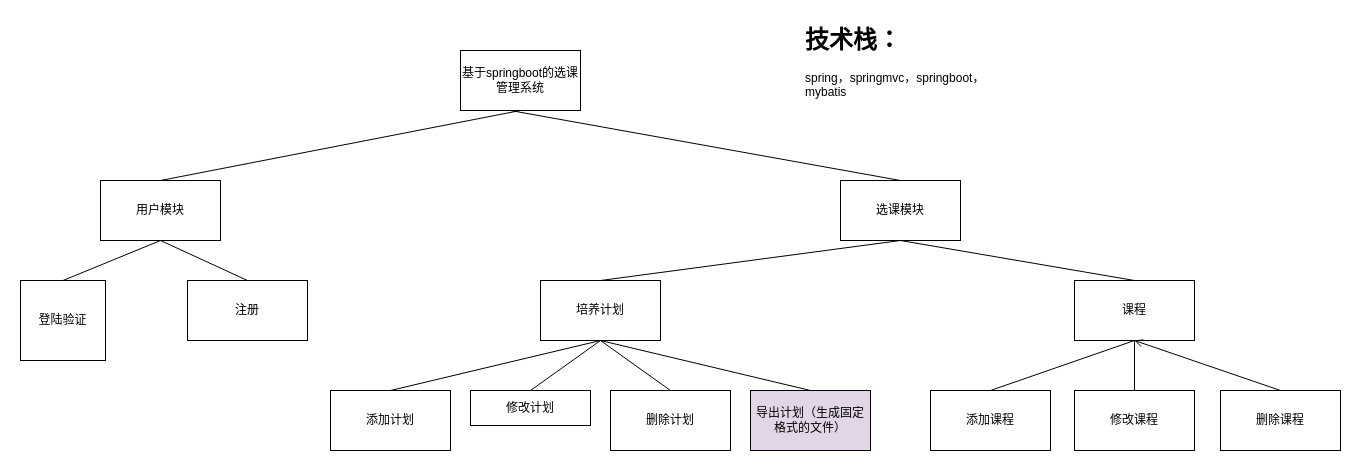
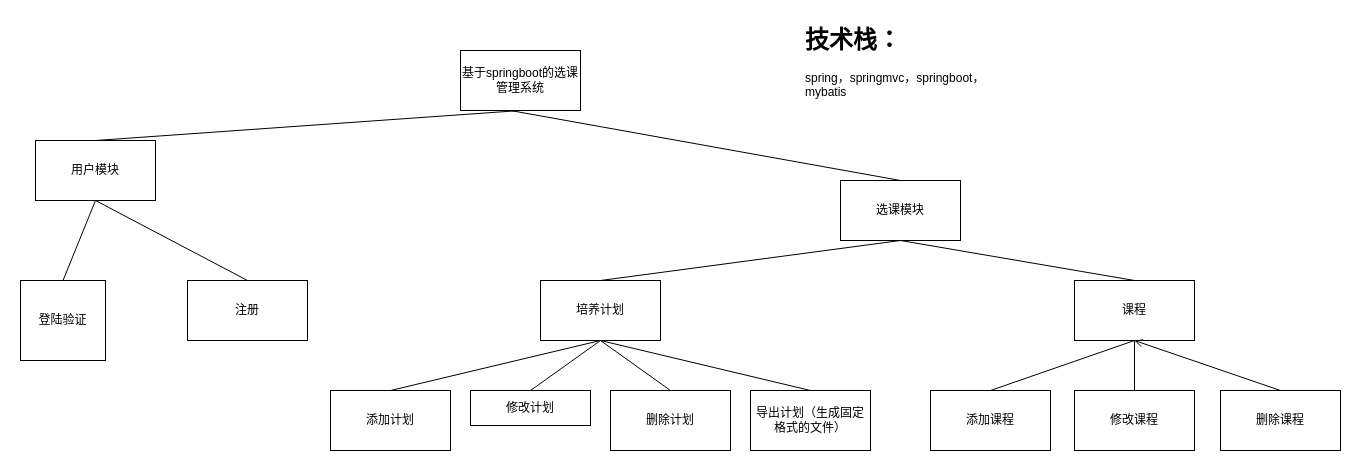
  <mxCell id="0" />
  <mxCell id="1" parent="0" />
  <mxCell id="2" value="基于springboot的选课管理系统" style="rounded=0;whiteSpace=wrap;html=1;" parent="1" vertex="1"><mxGeometry x="460" y="50" width="120" height="60" as="geometry" /></mxCell>
  <mxCell id="3" style="edgeStyle=none;rounded=0;orthogonalLoop=1;jettySize=auto;html=1;exitX=0.5;exitY=1;exitDx=0;exitDy=0;entryX=0.5;entryY=0;entryDx=0;entryDy=0;endArrow=none;endFill=0;" parent="1" source="4" target="7" edge="1"><mxGeometry relative="1" as="geometry" /></mxCell>
- <mxCell id="4" value="用户模块" style="rounded=0;whiteSpace=wrap;html=1;" parent="1" vertex="1"><mxGeometry x="100" y="180" width="120" height="60" as="geometry" /></mxCell>
+ <mxCell id="4" value="用户模块" style="rounded=0;whiteSpace=wrap;html=1;" parent="1" vertex="1"><mxGeometry x="35" y="140" width="120" height="60" as="geometry" /></mxCell>
  <mxCell id="5" value="" style="edgeStyle=none;rounded=0;orthogonalLoop=1;jettySize=auto;html=1;endArrow=none;endFill=0;exitX=0.5;exitY=0;exitDx=0;exitDy=0;" parent="1" source="6" edge="1"><mxGeometry relative="1" as="geometry"><mxPoint x="510" y="110" as="targetPoint" /></mxGeometry></mxCell>
  <mxCell id="6" value="选课模块" style="rounded=0;whiteSpace=wrap;html=1;" parent="1" vertex="1"><mxGeometry x="840" y="180" width="120" height="60" as="geometry" /></mxCell>
  <mxCell id="7" value="登陆验证" style="rounded=0;whiteSpace=wrap;html=1;" parent="1" vertex="1"><mxGeometry x="20" y="280" width="85" height="80" as="geometry" /></mxCell>
  <mxCell id="8" style="edgeStyle=none;rounded=0;orthogonalLoop=1;jettySize=auto;html=1;exitX=0.5;exitY=0;exitDx=0;exitDy=0;entryX=0.5;entryY=1;entryDx=0;entryDy=0;endArrow=none;endFill=0;" parent="1" source="9" target="4" edge="1"><mxGeometry relative="1" as="geometry" /></mxCell>
  <mxCell id="9" value="注册" style="rounded=0;whiteSpace=wrap;html=1;" parent="1" vertex="1"><mxGeometry x="187" y="280" width="120" height="60" as="geometry" /></mxCell>
  <mxCell id="10" style="edgeStyle=none;rounded=0;orthogonalLoop=1;jettySize=auto;html=1;exitX=0.5;exitY=0;exitDx=0;exitDy=0;entryX=0.5;entryY=1;entryDx=0;entryDy=0;endArrow=none;endFill=0;" parent="1" source="11" target="6" edge="1"><mxGeometry relative="1" as="geometry" /></mxCell>
  <mxCell id="11" value="培养计划" style="rounded=0;whiteSpace=wrap;html=1;" parent="1" vertex="1"><mxGeometry x="540" y="280" width="120" height="60" as="geometry" /></mxCell>
  <mxCell id="12" style="edgeStyle=none;rounded=0;orthogonalLoop=1;jettySize=auto;html=1;exitX=0.5;exitY=0;exitDx=0;exitDy=0;endArrow=none;endFill=0;" parent="1" source="13" edge="1"><mxGeometry relative="1" as="geometry"><mxPoint x="900" y="240" as="targetPoint" /></mxGeometry></mxCell>
  <mxCell id="13" value="课程" style="rounded=0;whiteSpace=wrap;html=1;" parent="1" vertex="1"><mxGeometry x="1074" y="280" width="120" height="60" as="geometry" /></mxCell>
  <mxCell id="14" style="edgeStyle=none;rounded=0;orthogonalLoop=1;jettySize=auto;html=1;exitX=0.5;exitY=0;exitDx=0;exitDy=0;entryX=0.5;entryY=1;entryDx=0;entryDy=0;endArrow=none;endFill=0;" parent="1" source="15" target="11" edge="1"><mxGeometry relative="1" as="geometry" /></mxCell>
  <mxCell id="15" value="添加计划" style="rounded=0;whiteSpace=wrap;html=1;" parent="1" vertex="1"><mxGeometry x="330" y="390" width="120" height="60" as="geometry" /></mxCell>
  <mxCell id="16" style="edgeStyle=none;rounded=0;orthogonalLoop=1;jettySize=auto;html=1;exitX=0.5;exitY=0;exitDx=0;exitDy=0;endArrow=none;endFill=0;" parent="1" source="17" edge="1"><mxGeometry relative="1" as="geometry"><mxPoint x="600" y="340" as="targetPoint" /></mxGeometry></mxCell>
  <mxCell id="17" value="修改计划" style="rounded=0;whiteSpace=wrap;html=1;" parent="1" vertex="1"><mxGeometry x="470" y="390" width="120" height="35" as="geometry" /></mxCell>
  <mxCell id="18" style="edgeStyle=none;rounded=0;orthogonalLoop=1;jettySize=auto;html=1;exitX=0.5;exitY=0;exitDx=0;exitDy=0;endArrow=none;endFill=0;" parent="1" source="19" edge="1"><mxGeometry relative="1" as="geometry"><mxPoint x="600" y="340" as="targetPoint" /></mxGeometry></mxCell>
  <mxCell id="19" value="删除计划" style="rounded=0;whiteSpace=wrap;html=1;" parent="1" vertex="1"><mxGeometry x="610" y="390" width="120" height="60" as="geometry" /></mxCell>
  <mxCell id="20" style="edgeStyle=none;rounded=0;orthogonalLoop=1;jettySize=auto;html=1;exitX=0.5;exitY=0;exitDx=0;exitDy=0;entryX=0.5;entryY=1;entryDx=0;entryDy=0;endArrow=none;endFill=0;" parent="1" source="21" target="11" edge="1"><mxGeometry relative="1" as="geometry" /></mxCell>
- <mxCell id="21" value="导出计划（生成固定格式的文件）" style="rounded=0;whiteSpace=wrap;html=1;fillColor=#e1d5e7;" parent="1" vertex="1"><mxGeometry x="750" y="390" width="120" height="60" as="geometry" /></mxCell>
+ <mxCell id="21" value="导出计划（生成固定格式的文件）" style="rounded=0;whiteSpace=wrap;html=1;" parent="1" vertex="1"><mxGeometry x="750" y="390" width="120" height="60" as="geometry" /></mxCell>
  <mxCell id="22" style="edgeStyle=none;rounded=0;orthogonalLoop=1;jettySize=auto;html=1;exitX=0.5;exitY=0;exitDx=0;exitDy=0;entryX=0.5;entryY=1;entryDx=0;entryDy=0;endArrow=none;endFill=0;" parent="1" source="23" target="13" edge="1"><mxGeometry relative="1" as="geometry" /></mxCell>
  <mxCell id="23" value="添加课程" style="rounded=0;whiteSpace=wrap;html=1;" parent="1" vertex="1"><mxGeometry x="930" y="390" width="120" height="60" as="geometry" /></mxCell>
  <mxCell id="24" style="edgeStyle=none;rounded=0;orthogonalLoop=1;jettySize=auto;html=1;exitX=0.5;exitY=0;exitDx=0;exitDy=0;entryX=0.5;entryY=1;entryDx=0;entryDy=0;endArrow=none;endFill=0;" parent="1" source="25" target="13" edge="1"><mxGeometry relative="1" as="geometry" /></mxCell>
  <mxCell id="25" value="修改课程" style="rounded=0;whiteSpace=wrap;html=1;" parent="1" vertex="1"><mxGeometry x="1074" y="390" width="120" height="60" as="geometry" /></mxCell>
  <mxCell id="26" style="edgeStyle=none;rounded=0;orthogonalLoop=1;jettySize=auto;html=1;exitX=0.5;exitY=0;exitDx=0;exitDy=0;entryX=0.5;entryY=1;entryDx=0;entryDy=0;endArrow=open;endFill=0;" parent="1" source="27" target="13" edge="1"><mxGeometry relative="1" as="geometry" /></mxCell>
  <mxCell id="27" value="删除课程" style="rounded=0;whiteSpace=wrap;html=1;" parent="1" vertex="1"><mxGeometry x="1220" y="390" width="120" height="60" as="geometry" /></mxCell>
  <mxCell id="28" value="" style="endArrow=none;html=1;rounded=0;exitX=0.5;exitY=0;exitDx=0;exitDy=0;entryX=0.5;entryY=1;entryDx=0;entryDy=0;" parent="1" source="4" target="2" edge="1"><mxGeometry width="50" height="50" relative="1" as="geometry"><mxPoint x="450" y="340" as="sourcePoint" /><mxPoint x="440" y="150" as="targetPoint" /></mxGeometry></mxCell>
  <mxCell id="29" value="&lt;h1&gt;技术栈：&lt;/h1&gt;&lt;p&gt;spring，springmvc，springboot，mybatis&lt;/p&gt;" style="text;html=1;strokeColor=none;fillColor=none;spacing=5;spacingTop=-20;whiteSpace=wrap;overflow=hidden;rounded=0;" parent="1" vertex="1"><mxGeometry x="800" y="20" width="190" height="120" as="geometry" /></mxCell>
